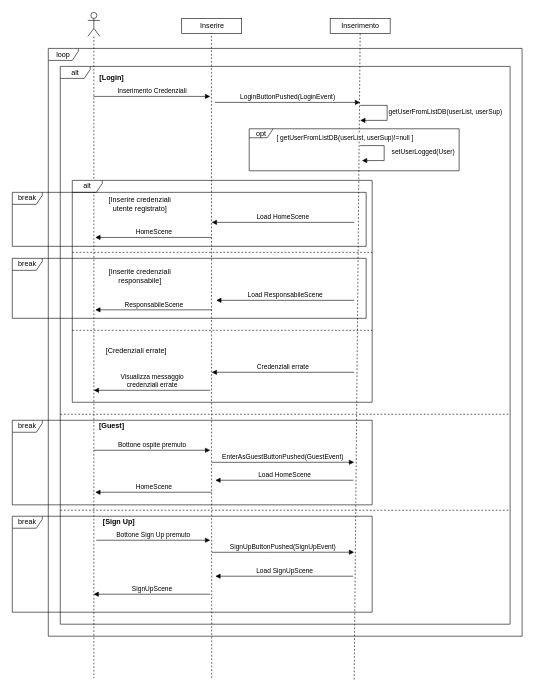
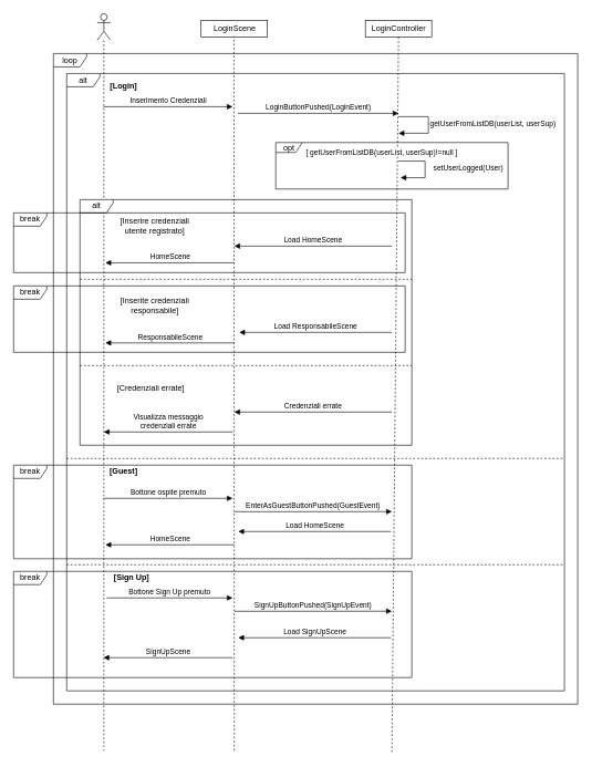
  <mxCell id="0" />
  <mxCell id="1" parent="0" />
  <mxCell id="2" value="Inserimento Credenziali" style="html=1;verticalAlign=bottom;endArrow=block;" edge="1" parent="1" source="3"><mxGeometry width="80" relative="1" as="geometry"><mxPoint x="166" y="160" as="sourcePoint" /><mxPoint x="350" y="160" as="targetPoint" /></mxGeometry></mxCell>
  <mxCell id="3" value="" style="shape=umlLifeline;participant=umlActor;perimeter=lifelinePerimeter;whiteSpace=wrap;html=1;container=1;collapsible=0;recursiveResize=0;verticalAlign=top;spacingTop=36;labelBackgroundColor=#ffffff;outlineConnect=0;" vertex="1" parent="1"><mxGeometry x="146" y="20" width="20" height="1110" as="geometry" /></mxCell>
- <mxCell id="4" value="Inserire" style="html=1;" vertex="1" parent="1"><mxGeometry x="302.5" y="30" width="100" height="25" as="geometry" /></mxCell>
+ <mxCell id="4" value="LoginScene" style="html=1;" vertex="1" parent="1"><mxGeometry x="302.5" y="30" width="100" height="25" as="geometry" /></mxCell>
  <mxCell id="5" value="" style="endArrow=none;dashed=1;html=1;entryX=0.5;entryY=1;entryDx=0;entryDy=0;" edge="1" parent="1"><mxGeometry width="50" height="50" relative="1" as="geometry"><mxPoint x="352.5" y="1130" as="sourcePoint" /><mxPoint x="352" y="55" as="targetPoint" /></mxGeometry></mxCell>
  <mxCell id="6" value="LoginButtonPushed(LoginEvent)" style="html=1;verticalAlign=bottom;endArrow=block;" edge="1" parent="1"><mxGeometry width="80" relative="1" as="geometry"><mxPoint x="358" y="170" as="sourcePoint" /><mxPoint x="600" y="170" as="targetPoint" /></mxGeometry></mxCell>
- <mxCell id="7" value="Inserimento" style="html=1;" vertex="1" parent="1"><mxGeometry x="550" y="30" width="100" height="25" as="geometry" /></mxCell>
+ <mxCell id="7" value="LoginController" style="html=1;" vertex="1" parent="1"><mxGeometry x="550" y="30" width="100" height="25" as="geometry" /></mxCell>
  <mxCell id="8" value="" style="endArrow=none;dashed=1;html=1;entryX=0.5;entryY=1;entryDx=0;entryDy=0;" edge="1" parent="1" target="7"><mxGeometry width="50" height="50" relative="1" as="geometry"><mxPoint x="590" y="1132.222" as="sourcePoint" /><mxPoint x="585" y="129.5" as="targetPoint" /></mxGeometry></mxCell>
  <mxCell id="9" value="Load HomeScene" style="html=1;verticalAlign=bottom;endArrow=block;" edge="1" parent="1"><mxGeometry width="80" relative="1" as="geometry"><mxPoint x="590" y="370" as="sourcePoint" /><mxPoint x="352.5" y="370" as="targetPoint" /></mxGeometry></mxCell>
  <mxCell id="10" value="Load ResponsabileScene" style="html=1;verticalAlign=bottom;endArrow=block;labelBackgroundColor=none;" edge="1" parent="1"><mxGeometry x="-0.001" width="80" relative="1" as="geometry"><mxPoint x="590" y="500" as="sourcePoint" /><mxPoint x="360" y="500" as="targetPoint" /><mxPoint as="offset" /></mxGeometry></mxCell>
  <mxCell id="11" value="Credenziali errate" style="html=1;verticalAlign=bottom;endArrow=block;" edge="1" parent="1"><mxGeometry width="80" relative="1" as="geometry"><mxPoint x="590" y="620" as="sourcePoint" /><mxPoint x="352.5" y="620" as="targetPoint" /></mxGeometry></mxCell>
  <mxCell id="12" value="[Login]" style="text;html=1;strokeColor=none;fillColor=none;align=center;verticalAlign=middle;whiteSpace=wrap;rounded=0;fontStyle=1" vertex="1" parent="1"><mxGeometry x="166" y="120" width="40" height="20" as="geometry" /></mxCell>
  <mxCell id="13" value="getUserFromListDB(userList, userSup)" style="html=1;verticalAlign=bottom;endArrow=block;labelBackgroundColor=#FFFFFF;rounded=0;" edge="1" parent="1"><mxGeometry x="0.275" y="-100" width="80" relative="1" as="geometry"><mxPoint x="600" y="175" as="sourcePoint" /><mxPoint x="600" y="200" as="targetPoint" /><Array as="points"><mxPoint x="645" y="175" /><mxPoint x="645" y="200" /></Array><mxPoint x="100" y="95" as="offset" /></mxGeometry></mxCell>
  <mxCell id="14" value="setUserLogged(User)" style="html=1;verticalAlign=bottom;endArrow=block;labelBackgroundColor=#FFFFFF;rounded=0;" edge="1" parent="1"><mxGeometry x="0.275" y="-65" width="80" relative="1" as="geometry"><mxPoint x="600" y="242" as="sourcePoint" /><mxPoint x="603" y="267" as="targetPoint" /><Array as="points"><mxPoint x="640" y="242" /><mxPoint x="640" y="267" /></Array><mxPoint x="65" y="60" as="offset" /></mxGeometry></mxCell>
  <mxCell id="15" value="opt" style="shape=umlFrame;whiteSpace=wrap;html=1;width=40;height=15;" vertex="1" parent="1"><mxGeometry x="415" y="214" width="350" height="70" as="geometry" /></mxCell>
  <mxCell id="16" value="&lt;span style=&quot;font-size: 11px ; white-space: nowrap ; background-color: rgb(255 , 255 , 255)&quot;&gt;[ getUserFromListDB(userList, userSup)!=null ]&lt;/span&gt;" style="text;html=1;strokeColor=none;fillColor=none;align=center;verticalAlign=middle;whiteSpace=wrap;rounded=0;" vertex="1" parent="1"><mxGeometry x="460" y="219" width="230" height="20" as="geometry" /></mxCell>
  <mxCell id="17" value="[Inserire credenziali utente registrato]" style="text;html=1;strokeColor=none;fillColor=none;align=center;verticalAlign=middle;whiteSpace=wrap;rounded=0;" vertex="1" parent="1"><mxGeometry x="165.5" y="322" width="134" height="35" as="geometry" /></mxCell>
  <mxCell id="18" value="[Inserite credenziali&lt;br&gt;responsabile]" style="text;html=1;strokeColor=none;fillColor=none;align=center;verticalAlign=middle;whiteSpace=wrap;rounded=0;" vertex="1" parent="1"><mxGeometry x="166" y="445" width="134" height="30" as="geometry" /></mxCell>
  <mxCell id="19" value="[Credenziali errate]" style="text;html=1;strokeColor=none;fillColor=none;align=center;verticalAlign=middle;whiteSpace=wrap;rounded=0;" vertex="1" parent="1"><mxGeometry x="160" y="570" width="134" height="30" as="geometry" /></mxCell>
  <mxCell id="20" value="Bottone ospite premuto" style="html=1;verticalAlign=bottom;endArrow=block;" edge="1" parent="1"><mxGeometry width="80" relative="1" as="geometry"><mxPoint x="156" y="750" as="sourcePoint" /><mxPoint x="350" y="750" as="targetPoint" /></mxGeometry></mxCell>
  <mxCell id="21" value="EnterAsGuestButtonPushed(GuestEvent)" style="html=1;verticalAlign=bottom;endArrow=block;" edge="1" parent="1"><mxGeometry width="80" relative="1" as="geometry"><mxPoint x="352.5" y="770.111" as="sourcePoint" /><mxPoint x="590" y="770" as="targetPoint" /></mxGeometry></mxCell>
  <mxCell id="22" value="Load HomeScene" style="html=1;verticalAlign=bottom;endArrow=block;" edge="1" parent="1"><mxGeometry width="80" relative="1" as="geometry"><mxPoint x="588.5" y="800" as="sourcePoint" /><mxPoint x="358.5" y="800" as="targetPoint" /></mxGeometry></mxCell>
  <mxCell id="23" value="Bottone Sign Up premuto" style="html=1;verticalAlign=bottom;endArrow=block;" edge="1" parent="1"><mxGeometry width="80" relative="1" as="geometry"><mxPoint x="160" y="900" as="sourcePoint" /><mxPoint x="350" y="900" as="targetPoint" /></mxGeometry></mxCell>
  <mxCell id="24" value="SignUpButtonPushed(SignUpEvent)" style="html=1;verticalAlign=bottom;endArrow=block;" edge="1" parent="1"><mxGeometry width="80" relative="1" as="geometry"><mxPoint x="352.5" y="920.111" as="sourcePoint" /><mxPoint x="590" y="920" as="targetPoint" /></mxGeometry></mxCell>
  <mxCell id="25" value="Load SignUpScene" style="html=1;verticalAlign=bottom;endArrow=block;" edge="1" parent="1"><mxGeometry width="80" relative="1" as="geometry"><mxPoint x="588.5" y="960" as="sourcePoint" /><mxPoint x="358.5" y="960" as="targetPoint" /></mxGeometry></mxCell>
  <mxCell id="26" value="" style="endArrow=none;dashed=1;html=1;labelBackgroundColor=#FFFFFF;" edge="1" parent="1"><mxGeometry width="50" height="50" relative="1" as="geometry"><mxPoint x="120" y="420" as="sourcePoint" /><mxPoint x="620" y="420" as="targetPoint" /></mxGeometry></mxCell>
  <mxCell id="27" value="" style="endArrow=none;dashed=1;html=1;labelBackgroundColor=#FFFFFF;" edge="1" parent="1"><mxGeometry width="50" height="50" relative="1" as="geometry"><mxPoint x="120" y="550" as="sourcePoint" /><mxPoint x="620" y="550" as="targetPoint" /></mxGeometry></mxCell>
  <mxCell id="28" value="" style="endArrow=none;dashed=1;html=1;labelBackgroundColor=#FFFFFF;entryX=1;entryY=0.621;entryDx=0;entryDy=0;entryPerimeter=0;" edge="1" parent="1"><mxGeometry width="50" height="50" relative="1" as="geometry"><mxPoint x="100" y="690" as="sourcePoint" /><mxPoint x="850" y="689.95" as="targetPoint" /></mxGeometry></mxCell>
  <mxCell id="29" value="" style="endArrow=none;dashed=1;html=1;labelBackgroundColor=#FFFFFF;" edge="1" parent="1"><mxGeometry width="50" height="50" relative="1" as="geometry"><mxPoint x="100" y="850" as="sourcePoint" /><mxPoint x="850" y="850" as="targetPoint" /></mxGeometry></mxCell>
  <mxCell id="30" value="SignUpScene" style="html=1;verticalAlign=bottom;endArrow=block;labelBackgroundColor=#FFFFFF;" edge="1" parent="1" target="3"><mxGeometry width="80" relative="1" as="geometry"><mxPoint x="350" y="990" as="sourcePoint" /><mxPoint x="300" y="1010" as="targetPoint" /></mxGeometry></mxCell>
  <mxCell id="31" value="HomeScene" style="html=1;verticalAlign=bottom;endArrow=block;labelBackgroundColor=#FFFFFF;" edge="1" parent="1"><mxGeometry width="80" relative="1" as="geometry"><mxPoint x="352.5" y="820" as="sourcePoint" /><mxPoint x="158.31" y="820" as="targetPoint" /></mxGeometry></mxCell>
  <mxCell id="32" value="Visualizza messaggio&lt;br&gt;credenziali errate" style="html=1;verticalAlign=bottom;endArrow=block;labelBackgroundColor=#FFFFFF;" edge="1" parent="1"><mxGeometry width="80" relative="1" as="geometry"><mxPoint x="350" y="650" as="sourcePoint" /><mxPoint x="155.81" y="650" as="targetPoint" /></mxGeometry></mxCell>
  <mxCell id="33" value="ResponsabileScene" style="html=1;verticalAlign=bottom;endArrow=block;labelBackgroundColor=#FFFFFF;" edge="1" parent="1"><mxGeometry width="80" relative="1" as="geometry"><mxPoint x="352.5" y="515.862" as="sourcePoint" /><mxPoint x="158.31" y="515.862" as="targetPoint" /></mxGeometry></mxCell>
  <mxCell id="34" value="HomeScene" style="html=1;verticalAlign=bottom;endArrow=block;labelBackgroundColor=#FFFFFF;" edge="1" parent="1"><mxGeometry width="80" relative="1" as="geometry"><mxPoint x="352.5" y="395.172" as="sourcePoint" /><mxPoint x="158.31" y="395.172" as="targetPoint" /></mxGeometry></mxCell>
  <mxCell id="35" value="[Guest]" style="text;html=1;strokeColor=none;fillColor=none;align=center;verticalAlign=middle;whiteSpace=wrap;rounded=0;fontStyle=1" vertex="1" parent="1"><mxGeometry x="165.5" y="700" width="40" height="20" as="geometry" /></mxCell>
  <mxCell id="36" value="[Sign Up]" style="text;html=1;strokeColor=none;fillColor=none;align=center;verticalAlign=middle;whiteSpace=wrap;rounded=0;fontStyle=1" vertex="1" parent="1"><mxGeometry x="166" y="860" width="64" height="20" as="geometry" /></mxCell>
  <mxCell id="37" value="alt" style="shape=umlFrame;whiteSpace=wrap;html=1;width=50;height=20;" vertex="1" parent="1"><mxGeometry x="120" y="300" width="500" height="370" as="geometry" /></mxCell>
  <mxCell id="38" value="alt" style="shape=umlFrame;whiteSpace=wrap;html=1;width=50;height=20;" vertex="1" parent="1"><mxGeometry x="100" y="110" width="750" height="930" as="geometry" /></mxCell>
  <mxCell id="39" value="loop" style="shape=umlFrame;whiteSpace=wrap;html=1;width=50;height=20;" vertex="1" parent="1"><mxGeometry x="80" y="80" width="790" height="980" as="geometry" /></mxCell>
  <mxCell id="40" value="break" style="shape=umlFrame;whiteSpace=wrap;html=1;width=50;height=20;" vertex="1" parent="1"><mxGeometry x="20" y="860" width="600" height="160" as="geometry" /></mxCell>
  <mxCell id="41" value="break" style="shape=umlFrame;whiteSpace=wrap;html=1;width=50;height=20;" vertex="1" parent="1"><mxGeometry x="20" y="700" width="600" height="141" as="geometry" /></mxCell>
  <mxCell id="42" value="break" style="shape=umlFrame;whiteSpace=wrap;html=1;width=50;height=20;" vertex="1" parent="1"><mxGeometry x="20" y="430" width="590" height="100" as="geometry" /></mxCell>
  <mxCell id="43" value="break" style="shape=umlFrame;whiteSpace=wrap;html=1;width=50;height=20;" vertex="1" parent="1"><mxGeometry x="20" y="320" width="590" height="90" as="geometry" /></mxCell>
